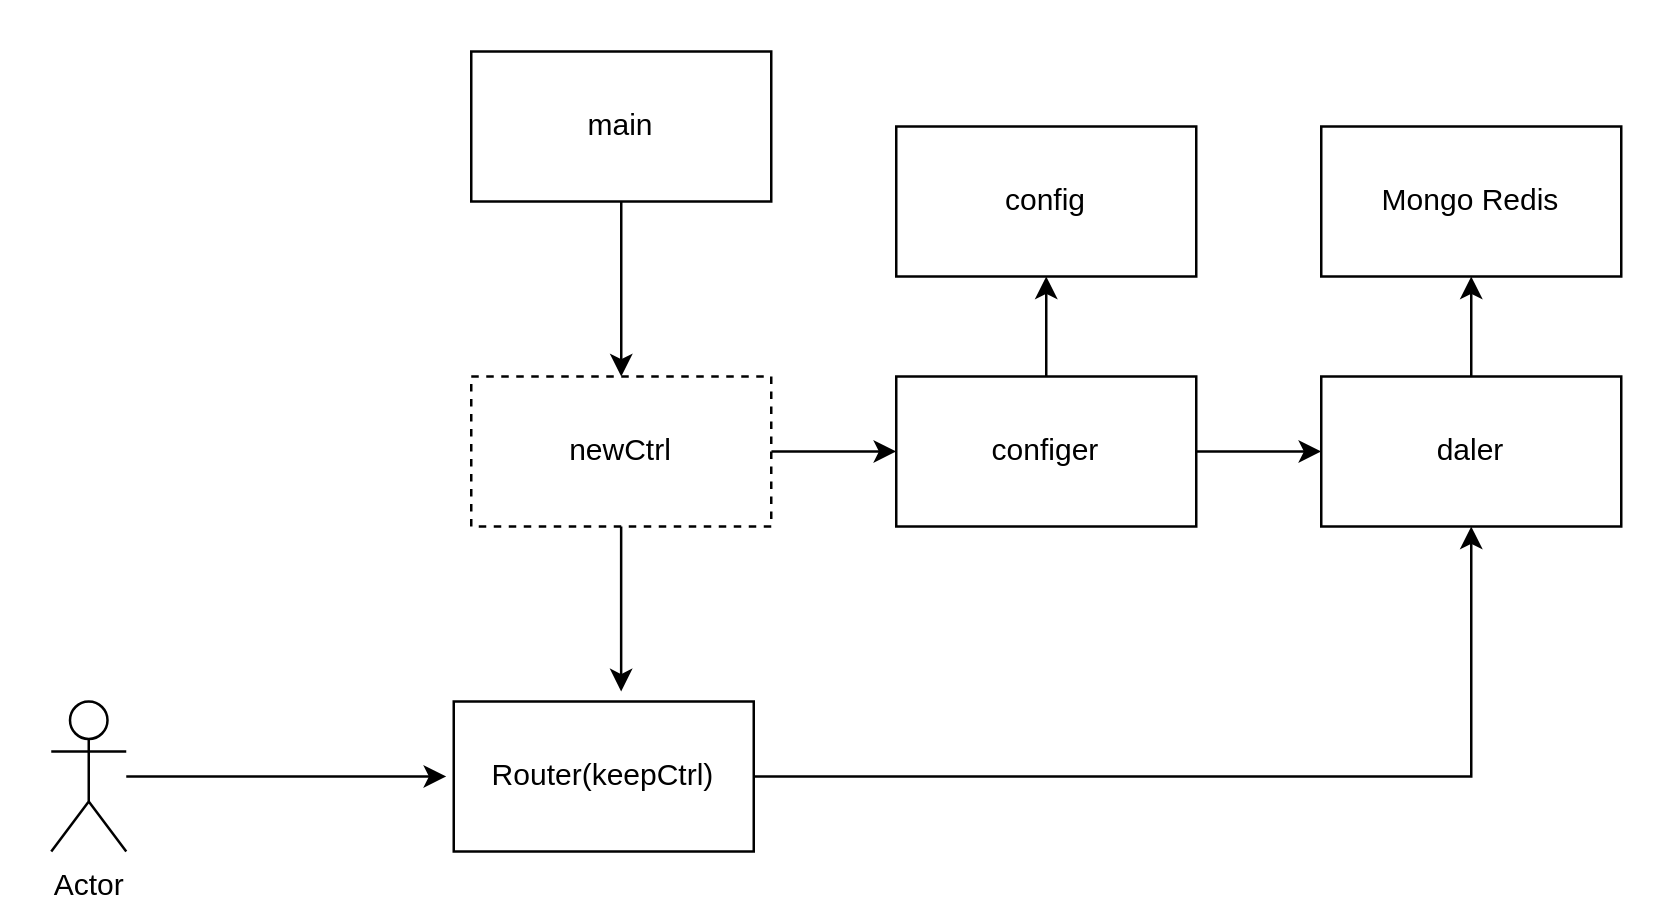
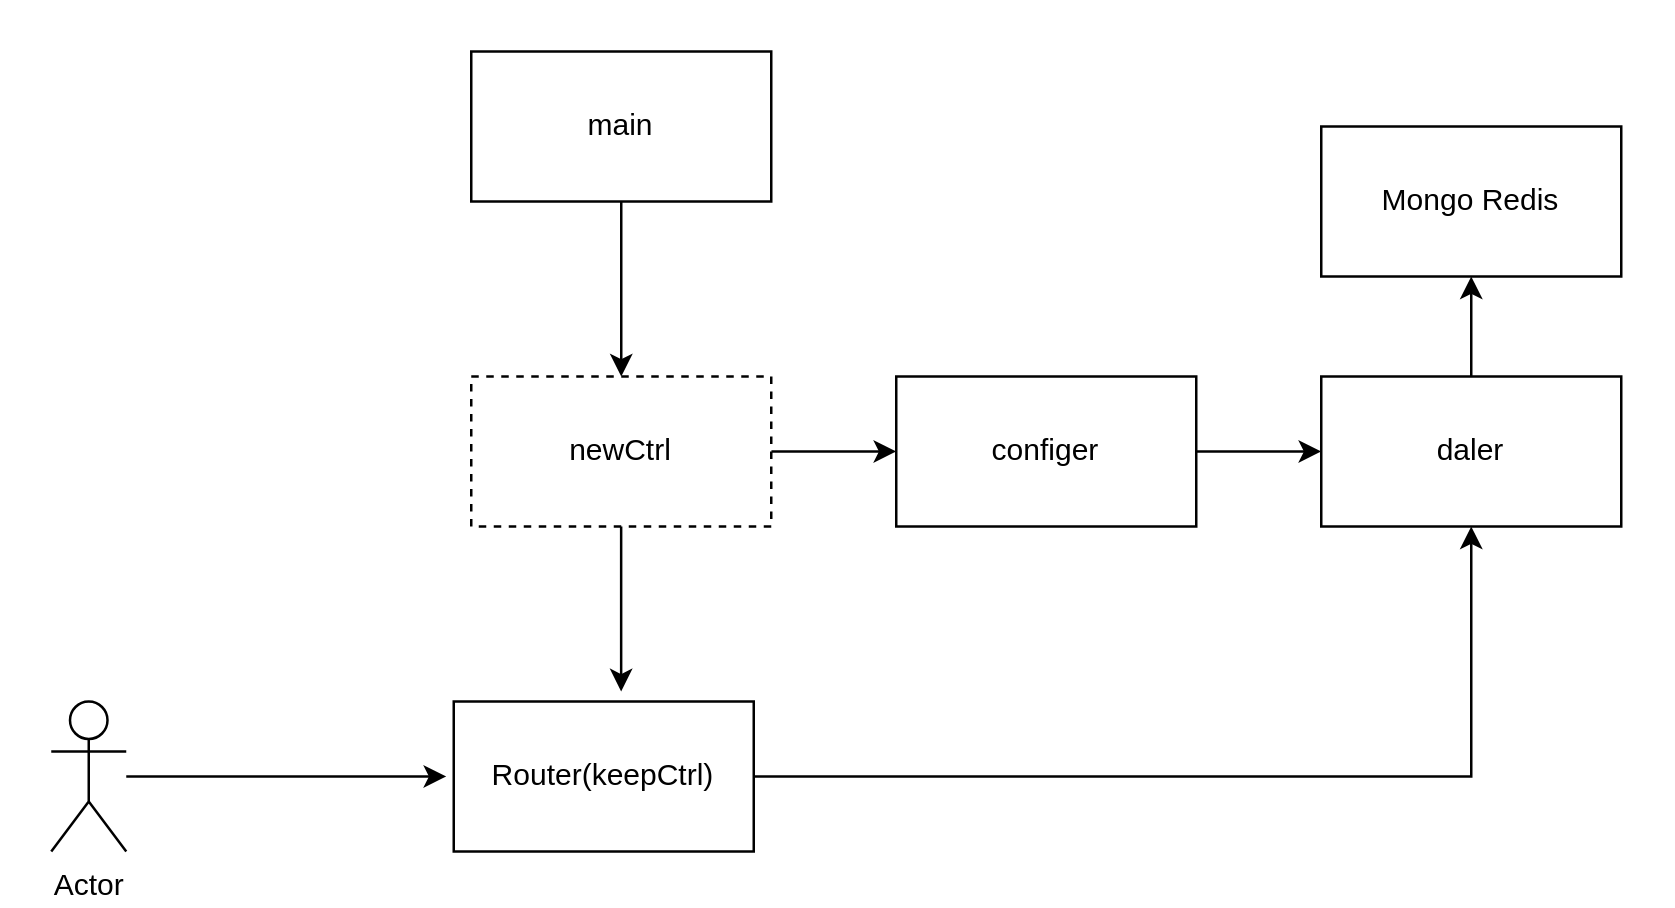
  <mxCell id="0" />
  <mxCell id="1" parent="0" />
  <mxCell id="2" style="edgeStyle=orthogonalEdgeStyle;rounded=0;orthogonalLoop=1;jettySize=auto;html=1;entryX=0.5;entryY=0;entryDx=0;entryDy=0;" edge="1" parent="1" source="3" target="5"><mxGeometry relative="1" as="geometry" /></mxCell>
  <mxCell id="3" value="main" style="rounded=0;whiteSpace=wrap;html=1;" vertex="1" parent="1"><mxGeometry x="188" y="20" width="120" height="60" as="geometry" /></mxCell>
  <mxCell id="4" style="edgeStyle=orthogonalEdgeStyle;rounded=0;orthogonalLoop=1;jettySize=auto;html=1;" edge="1" parent="1" source="5" target="13"><mxGeometry relative="1" as="geometry" /></mxCell>
  <mxCell id="5" value="newCtrl" style="rounded=0;whiteSpace=wrap;html=1;dashed=1;" vertex="1" parent="1"><mxGeometry x="188" y="150" width="120" height="60" as="geometry" /></mxCell>
  <mxCell id="6" style="edgeStyle=orthogonalEdgeStyle;rounded=0;orthogonalLoop=1;jettySize=auto;html=1;entryX=0.5;entryY=1;entryDx=0;entryDy=0;" edge="1" parent="1" source="7" target="15"><mxGeometry relative="1" as="geometry" /></mxCell>
  <mxCell id="7" value="Router(keepCtrl)" style="rounded=0;whiteSpace=wrap;html=1;" vertex="1" parent="1"><mxGeometry x="181" y="280" width="120" height="60" as="geometry" /></mxCell>
  <mxCell id="8" style="edgeStyle=orthogonalEdgeStyle;rounded=0;orthogonalLoop=1;jettySize=auto;html=1;entryX=0.558;entryY=-0.067;entryDx=0;entryDy=0;entryPerimeter=0;" edge="1" parent="1" source="5" target="7"><mxGeometry relative="1" as="geometry" /></mxCell>
  <mxCell id="9" style="edgeStyle=orthogonalEdgeStyle;rounded=0;orthogonalLoop=1;jettySize=auto;html=1;" edge="1" parent="1" source="10"><mxGeometry relative="1" as="geometry"><mxPoint x="178" y="310" as="targetPoint" /></mxGeometry></mxCell>
  <mxCell id="10" value="Actor" style="shape=umlActor;verticalLabelPosition=bottom;verticalAlign=top;html=1;outlineConnect=0;" vertex="1" parent="1"><mxGeometry x="20" y="280" width="30" height="60" as="geometry" /></mxCell>
  <mxCell id="11" style="edgeStyle=orthogonalEdgeStyle;rounded=0;orthogonalLoop=1;jettySize=auto;html=1;exitX=1;exitY=0.5;exitDx=0;exitDy=0;entryX=0;entryY=0.5;entryDx=0;entryDy=0;" edge="1" parent="1" source="13" target="15"><mxGeometry relative="1" as="geometry" /></mxCell>
- <mxCell id="12" style="edgeStyle=orthogonalEdgeStyle;rounded=0;orthogonalLoop=1;jettySize=auto;html=1;exitX=0.5;exitY=0;exitDx=0;exitDy=0;entryX=0.5;entryY=1;entryDx=0;entryDy=0;" edge="1" parent="1" source="13" target="16"><mxGeometry relative="1" as="geometry" /></mxCell>
  <mxCell id="13" value="configer" style="rounded=0;whiteSpace=wrap;html=1;" vertex="1" parent="1"><mxGeometry x="358" y="150" width="120" height="60" as="geometry" /></mxCell>
  <mxCell id="14" style="edgeStyle=orthogonalEdgeStyle;rounded=0;orthogonalLoop=1;jettySize=auto;html=1;entryX=0.5;entryY=1;entryDx=0;entryDy=0;" edge="1" parent="1" source="15" target="17"><mxGeometry relative="1" as="geometry" /></mxCell>
  <mxCell id="15" value="daler" style="rounded=0;whiteSpace=wrap;html=1;" vertex="1" parent="1"><mxGeometry x="528" y="150" width="120" height="60" as="geometry" /></mxCell>
- <mxCell id="16" value="config" style="rounded=0;whiteSpace=wrap;html=1;" vertex="1" parent="1"><mxGeometry x="358" y="50" width="120" height="60" as="geometry" /></mxCell>
  <mxCell id="17" value="Mongo Redis" style="rounded=0;whiteSpace=wrap;html=1;" vertex="1" parent="1"><mxGeometry x="528" y="50" width="120" height="60" as="geometry" /></mxCell>
